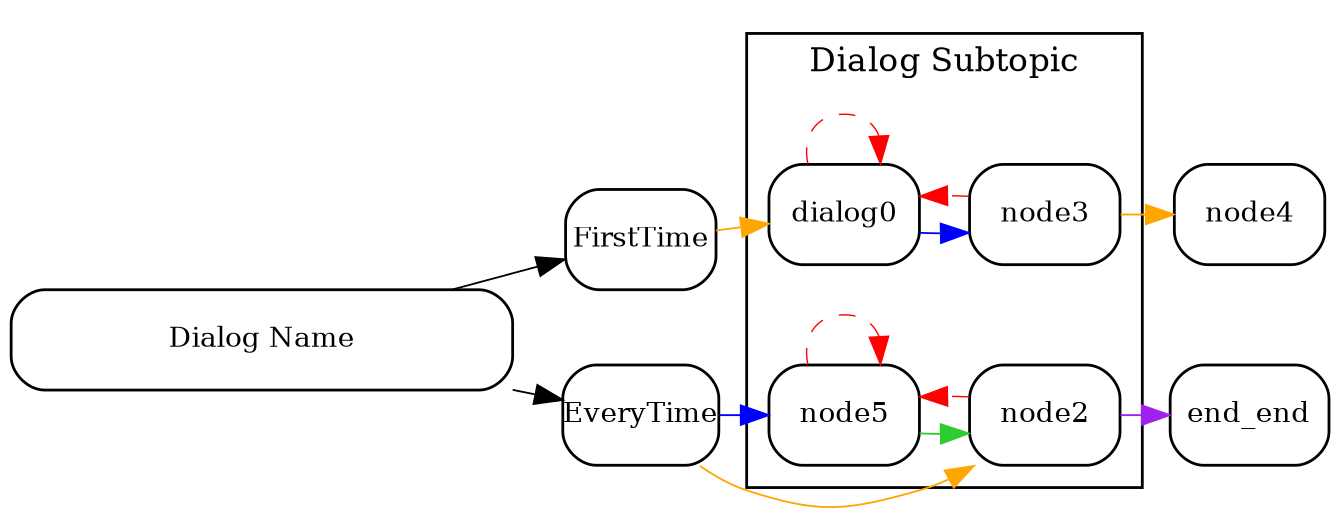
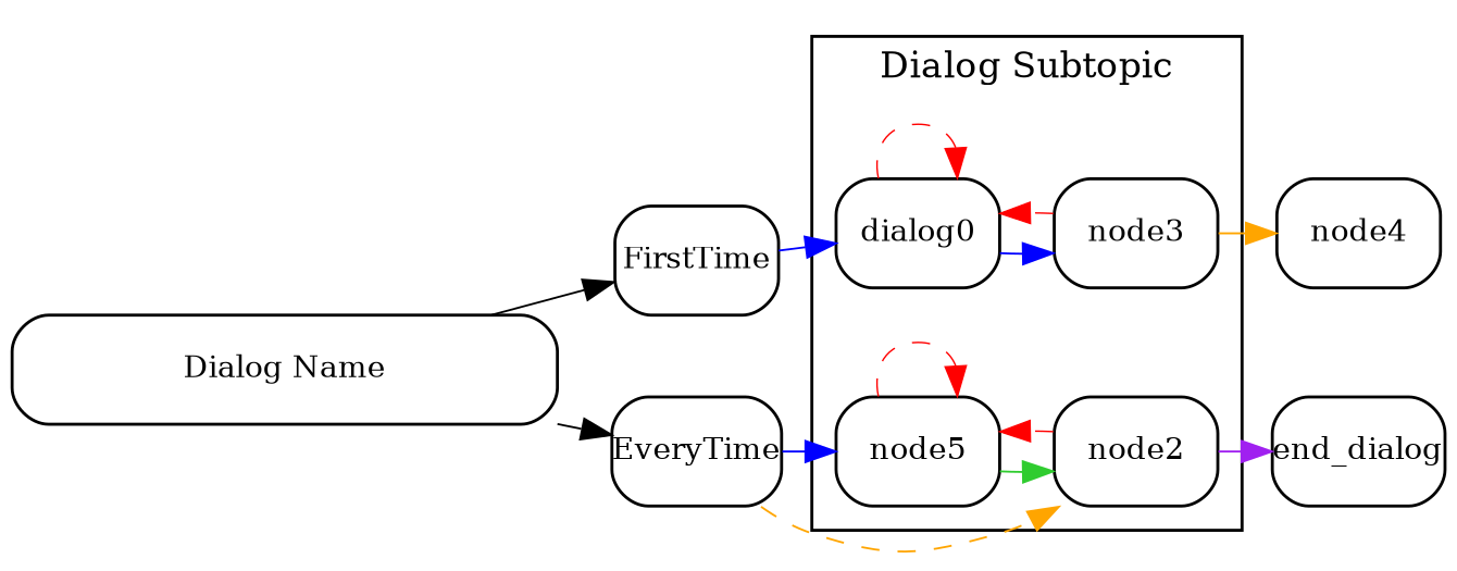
  digraph {
    fontsize=12
    nodesep=0.25
    ordering=in
    packMode="graph"
    rankdir=LR
    ranksep=0.25
    remincross=true
    node [fontsize=10 margin=0 shape=box style=rounded]
    edge [color=red minlen=1.75 penwidth=0.65 style=solid]
    n1 [label=FirstTime]
    n2 [label=EveryTime]
    n3 [label=dialog0]
    n4 [label=node5]
    n5 [label=node2]
    n6 [label=node3]
-   n7 [label=end_end]
+   n7 [label=end_dialog]
    n8 [label=node4]
    n9 [label="Dialog Name" width=2.5]
    subgraph sub_1 {
      rank=same
      n1
      n2
    }
    subgraph cluster_2 {
      label="Dialog Subtopic"
      n3
      n4
      n5
      n6
    }
-   n1 -> n3 [color=orange]
+   n1 -> n3 [color=blue]
    n2 -> n4 [color=blue]
-   n2 -> n5 [color=orange]
+   n2 -> n5 [color=orange style=dashed]
    n3 -> n3 [penwidth=0.50 style=dashed]
    n3 -> n6 [color=blue]
    n4 -> n4 [penwidth=0.50 style=dashed]
    n4 -> n5 [color="#2fcc2f"]
    n5 -> n4 [penwidth=0.50 style=dashed]
    n5 -> n7 [color=purple]
    n6 -> n3 [penwidth=0.50 style=dashed]
    n6 -> n8 [color=orange]
    n9 -> n1 [color=""]
    n9 -> n2 [color=""]
  }
